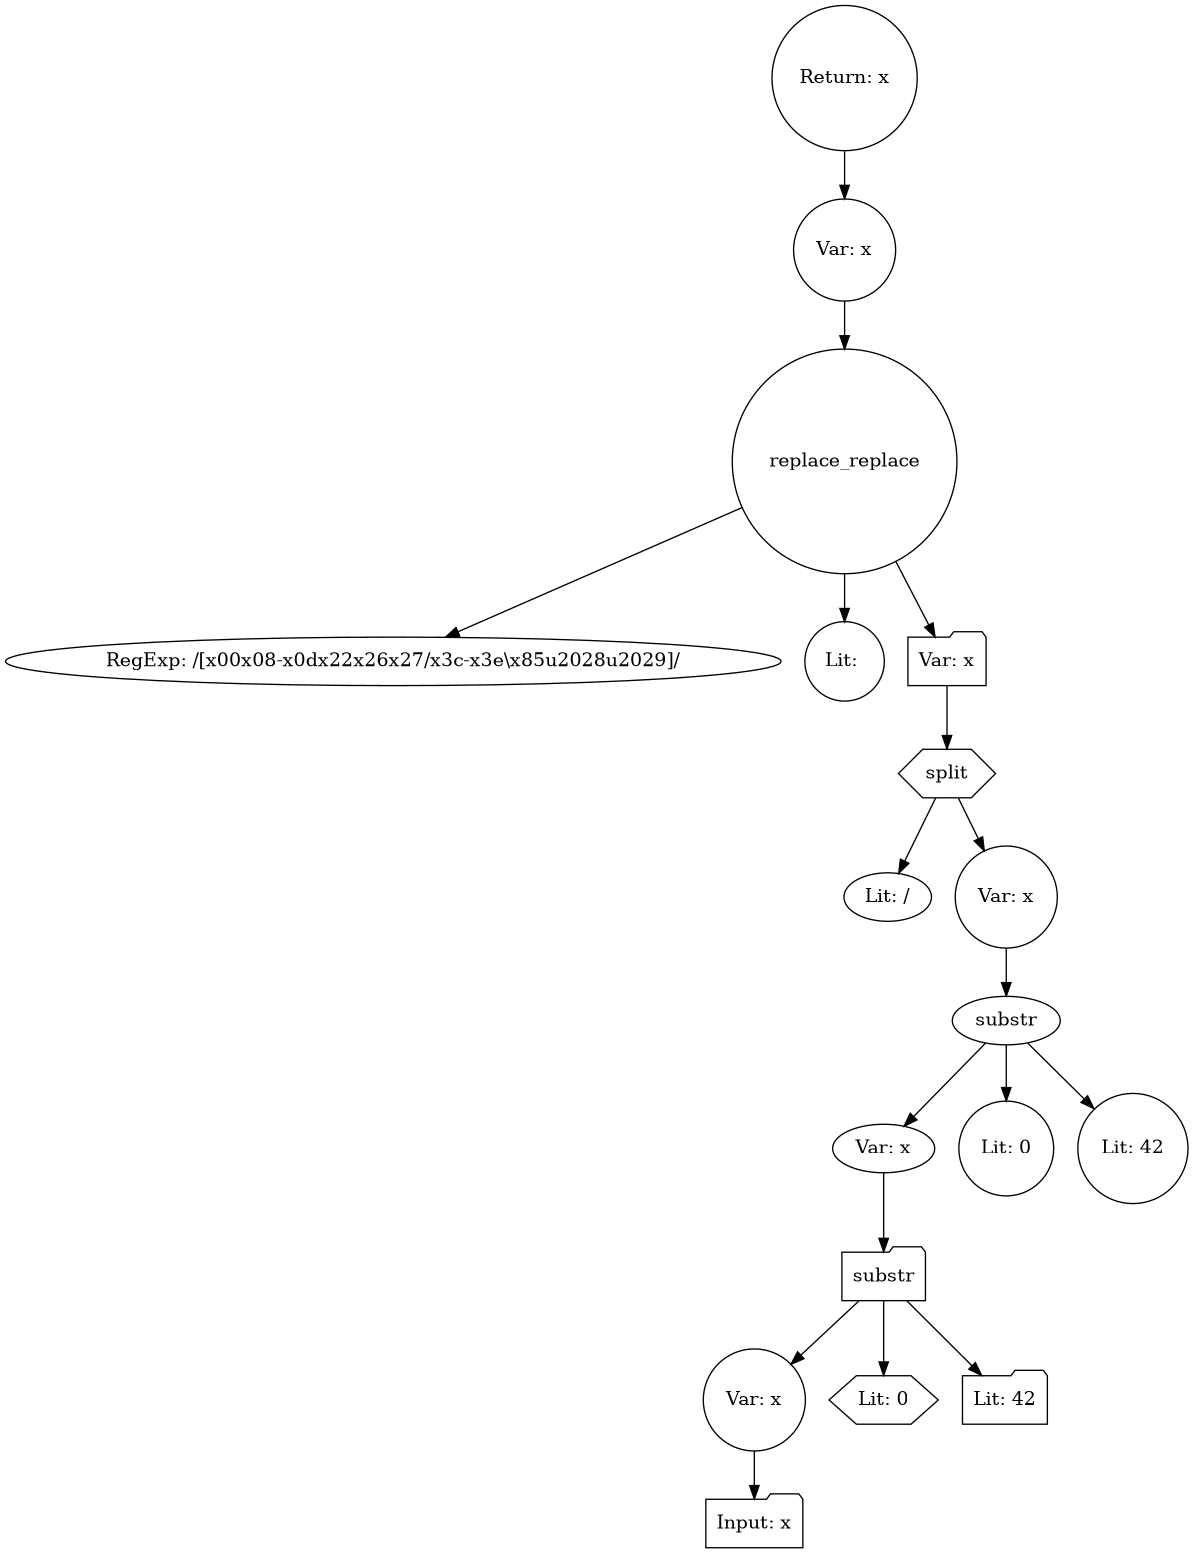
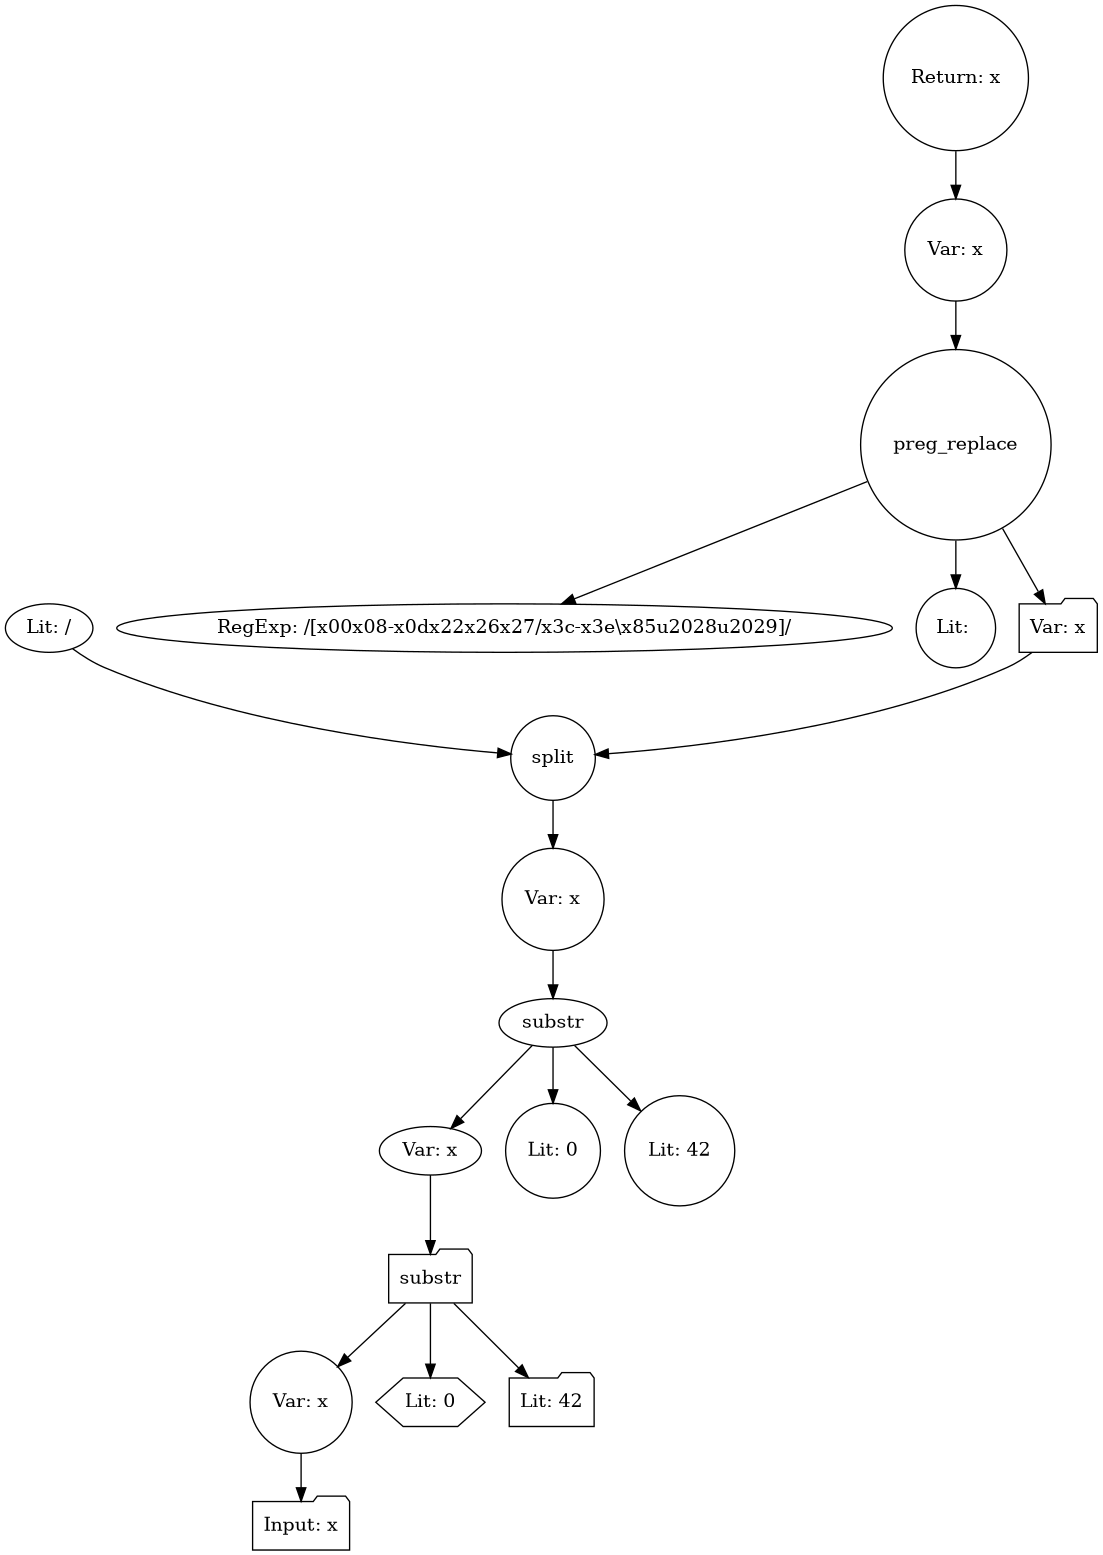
  digraph {
    node [shape=circle]
    n1 [label="Input: x" shape=folder]
    n2 [label=substr shape=folder]
    n3 [label="Var: x"]
    n4 [label="Lit: 0" shape=hexagon]
    n5 [label="Lit: 42" shape=folder]
    n6 [label=substr shape=ellipse]
    n7 [label="Var: x" shape=ellipse]
    n8 [label="Lit: 0"]
    n9 [label="Lit: 42"]
-   n10 [label=split shape=hexagon]
+   n10 [label=split]
    n11 [label="Lit: /" shape=ellipse]
    n12 [label="Var: x"]
-   n13 [label=replace_replace]
+   n13 [label=preg_replace]
    n14 [label="RegExp: /[\x00\x08-\x0d\x22\x26\x27\/\x3c-\x3e\\\x85\u2028\u2029]/" shape=ellipse]
    n15 [label="Lit: "]
    n16 [label="Var: x" shape=folder]
    n17 [label="Var: x"]
    n18 [label="Return: x"]
    n2 -> n3
    n2 -> n4
    n2 -> n5
    n3 -> n1
    n6 -> n7
    n6 -> n8
    n6 -> n9
    n7 -> n2
-   n10 -> n11
+   n11 -> n10
    n10 -> n12
    n12 -> n6
    n13 -> n14
    n13 -> n15
    n13 -> n16
    n16 -> n10
    n17 -> n13
    n18 -> n17
  }
